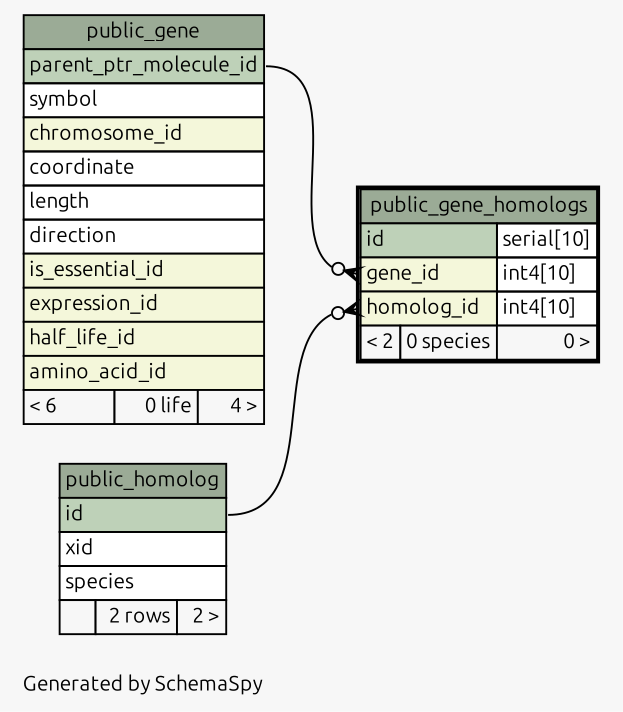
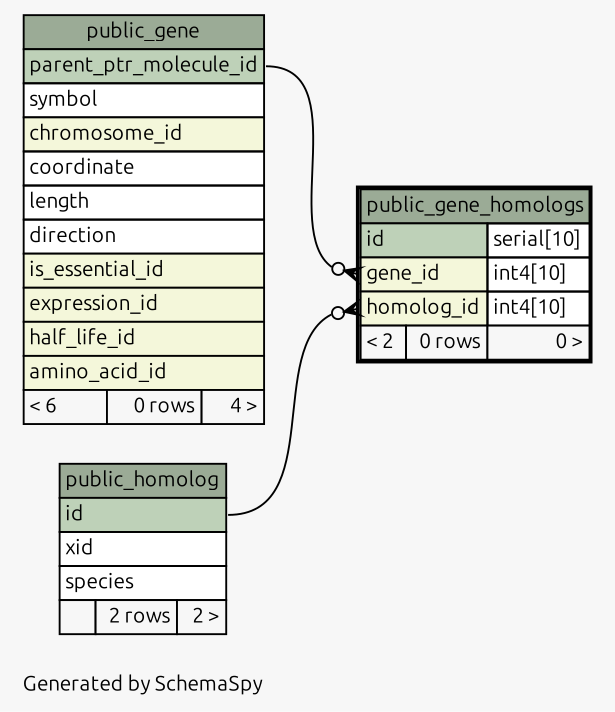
  digraph {
    bgcolor="#f7f7f7"
    fontname=Ubuntu
    fontsize=11
    label="\nGenerated by SchemaSpy"
    labeljust=l
    nodesep=0.18
    rankdir=RL
    ranksep=0.46
    node [fontname=Ubuntu fontsize=11 shape=plaintext]
    edge [arrowhead=none arrowsize=0.8 arrowtail=crowodot dir=back fontname=Ubuntu]
-   n1 [label=<     <TABLE BORDER="2" CELLBORDER="1" CELLSPACING="0" BGCOLOR="#ffffff">       <TR><TD COLSPAN="3" BGCOLOR="#9bab96" ALIGN="CENTER">public_gene_homologs</TD></TR>       <TR><TD PORT="id" COLSPAN="2" BGCOLOR="#bed1b8" ALIGN="LEFT">id</TD><TD PORT="id.type" ALIGN="LEFT">serial[10]</TD></TR>       <TR><TD PORT="gene_id" COLSPAN="2" BGCOLOR="#f4f7da" ALIGN="LEFT">gene_id</TD><TD PORT="gene_id.type" ALIGN="LEFT">int4[10]</TD></TR>       <TR><TD PORT="homolog_id" COLSPAN="2" BGCOLOR="#f4f7da" ALIGN="LEFT">homolog_id</TD><TD PORT="homolog_id.type" ALIGN="LEFT">int4[10]</TD></TR>       <TR><TD ALIGN="LEFT" BGCOLOR="#f7f7f7">&lt; 2</TD><TD ALIGN="RIGHT" BGCOLOR="#f7f7f7">0 species</TD><TD ALIGN="RIGHT" BGCOLOR="#f7f7f7">0 &gt;</TD></TR>     </TABLE>>]
-   n2 [label=<     <TABLE BORDER="0" CELLBORDER="1" CELLSPACING="0" BGCOLOR="#ffffff">       <TR><TD COLSPAN="3" BGCOLOR="#9bab96" ALIGN="CENTER">public_gene</TD></TR>       <TR><TD PORT="parent_ptr_molecule_id" COLSPAN="3" BGCOLOR="#bed1b8" ALIGN="LEFT">parent_ptr_molecule_id</TD></TR>       <TR><TD PORT="symbol" COLSPAN="3" ALIGN="LEFT">symbol</TD></TR>       <TR><TD PORT="chromosome_id" COLSPAN="3" BGCOLOR="#f4f7da" ALIGN="LEFT">chromosome_id</TD></TR>       <TR><TD PORT="coordinate" COLSPAN="3" ALIGN="LEFT">coordinate</TD></TR>       <TR><TD PORT="length" COLSPAN="3" ALIGN="LEFT">length</TD></TR>       <TR><TD PORT="direction" COLSPAN="3" ALIGN="LEFT">direction</TD></TR>       <TR><TD PORT="is_essential_id" COLSPAN="3" BGCOLOR="#f4f7da" ALIGN="LEFT">is_essential_id</TD></TR>       <TR><TD PORT="expression_id" COLSPAN="3" BGCOLOR="#f4f7da" ALIGN="LEFT">expression_id</TD></TR>       <TR><TD PORT="half_life_id" COLSPAN="3" BGCOLOR="#f4f7da" ALIGN="LEFT">half_life_id</TD></TR>       <TR><TD PORT="amino_acid_id" COLSPAN="3" BGCOLOR="#f4f7da" ALIGN="LEFT">amino_acid_id</TD></TR>       <TR><TD ALIGN="LEFT" BGCOLOR="#f7f7f7">&lt; 6</TD><TD ALIGN="RIGHT" BGCOLOR="#f7f7f7">0 life</TD><TD ALIGN="RIGHT" BGCOLOR="#f7f7f7">4 &gt;</TD></TR>     </TABLE>>]
+   n1 [label=<     <TABLE BORDER="2" CELLBORDER="1" CELLSPACING="0" BGCOLOR="#ffffff">       <TR><TD COLSPAN="3" BGCOLOR="#9bab96" ALIGN="CENTER">public_gene_homologs</TD></TR>       <TR><TD PORT="id" COLSPAN="2" BGCOLOR="#bed1b8" ALIGN="LEFT">id</TD><TD PORT="id.type" ALIGN="LEFT">serial[10]</TD></TR>       <TR><TD PORT="gene_id" COLSPAN="2" BGCOLOR="#f4f7da" ALIGN="LEFT">gene_id</TD><TD PORT="gene_id.type" ALIGN="LEFT">int4[10]</TD></TR>       <TR><TD PORT="homolog_id" COLSPAN="2" BGCOLOR="#f4f7da" ALIGN="LEFT">homolog_id</TD><TD PORT="homolog_id.type" ALIGN="LEFT">int4[10]</TD></TR>       <TR><TD ALIGN="LEFT" BGCOLOR="#f7f7f7">&lt; 2</TD><TD ALIGN="RIGHT" BGCOLOR="#f7f7f7">0 rows</TD><TD ALIGN="RIGHT" BGCOLOR="#f7f7f7">0 &gt;</TD></TR>     </TABLE>>]
+   n2 [label=<     <TABLE BORDER="0" CELLBORDER="1" CELLSPACING="0" BGCOLOR="#ffffff">       <TR><TD COLSPAN="3" BGCOLOR="#9bab96" ALIGN="CENTER">public_gene</TD></TR>       <TR><TD PORT="parent_ptr_molecule_id" COLSPAN="3" BGCOLOR="#bed1b8" ALIGN="LEFT">parent_ptr_molecule_id</TD></TR>       <TR><TD PORT="symbol" COLSPAN="3" ALIGN="LEFT">symbol</TD></TR>       <TR><TD PORT="chromosome_id" COLSPAN="3" BGCOLOR="#f4f7da" ALIGN="LEFT">chromosome_id</TD></TR>       <TR><TD PORT="coordinate" COLSPAN="3" ALIGN="LEFT">coordinate</TD></TR>       <TR><TD PORT="length" COLSPAN="3" ALIGN="LEFT">length</TD></TR>       <TR><TD PORT="direction" COLSPAN="3" ALIGN="LEFT">direction</TD></TR>       <TR><TD PORT="is_essential_id" COLSPAN="3" BGCOLOR="#f4f7da" ALIGN="LEFT">is_essential_id</TD></TR>       <TR><TD PORT="expression_id" COLSPAN="3" BGCOLOR="#f4f7da" ALIGN="LEFT">expression_id</TD></TR>       <TR><TD PORT="half_life_id" COLSPAN="3" BGCOLOR="#f4f7da" ALIGN="LEFT">half_life_id</TD></TR>       <TR><TD PORT="amino_acid_id" COLSPAN="3" BGCOLOR="#f4f7da" ALIGN="LEFT">amino_acid_id</TD></TR>       <TR><TD ALIGN="LEFT" BGCOLOR="#f7f7f7">&lt; 6</TD><TD ALIGN="RIGHT" BGCOLOR="#f7f7f7">0 rows</TD><TD ALIGN="RIGHT" BGCOLOR="#f7f7f7">4 &gt;</TD></TR>     </TABLE>>]
    n3 [label=<     <TABLE BORDER="0" CELLBORDER="1" CELLSPACING="0" BGCOLOR="#ffffff">       <TR><TD COLSPAN="3" BGCOLOR="#9bab96" ALIGN="CENTER">public_homolog</TD></TR>       <TR><TD PORT="id" COLSPAN="3" BGCOLOR="#bed1b8" ALIGN="LEFT">id</TD></TR>       <TR><TD PORT="xid" COLSPAN="3" ALIGN="LEFT">xid</TD></TR>       <TR><TD PORT="species" COLSPAN="3" ALIGN="LEFT">species</TD></TR>       <TR><TD ALIGN="LEFT" BGCOLOR="#f7f7f7">  </TD><TD ALIGN="RIGHT" BGCOLOR="#f7f7f7">2 rows</TD><TD ALIGN="RIGHT" BGCOLOR="#f7f7f7">2 &gt;</TD></TR>     </TABLE>>]
    n1 -> n2 [headport="parent_ptr_molecule_id:e" tailport="gene_id:w"]
    n1 -> n3 [headport="id:e" tailport="homolog_id:w"]
  }
